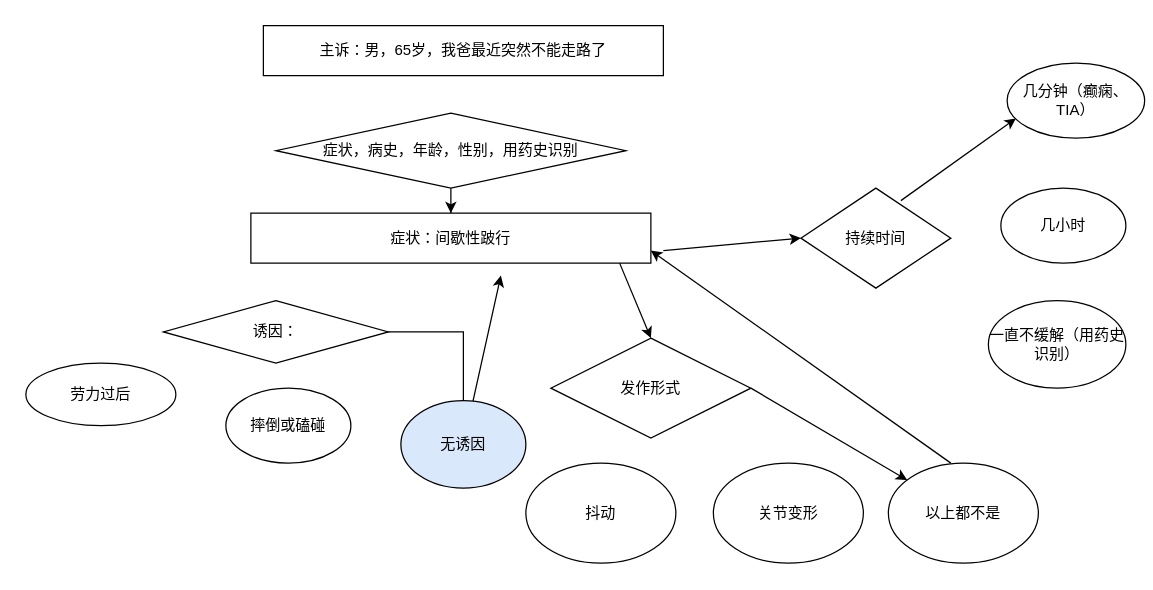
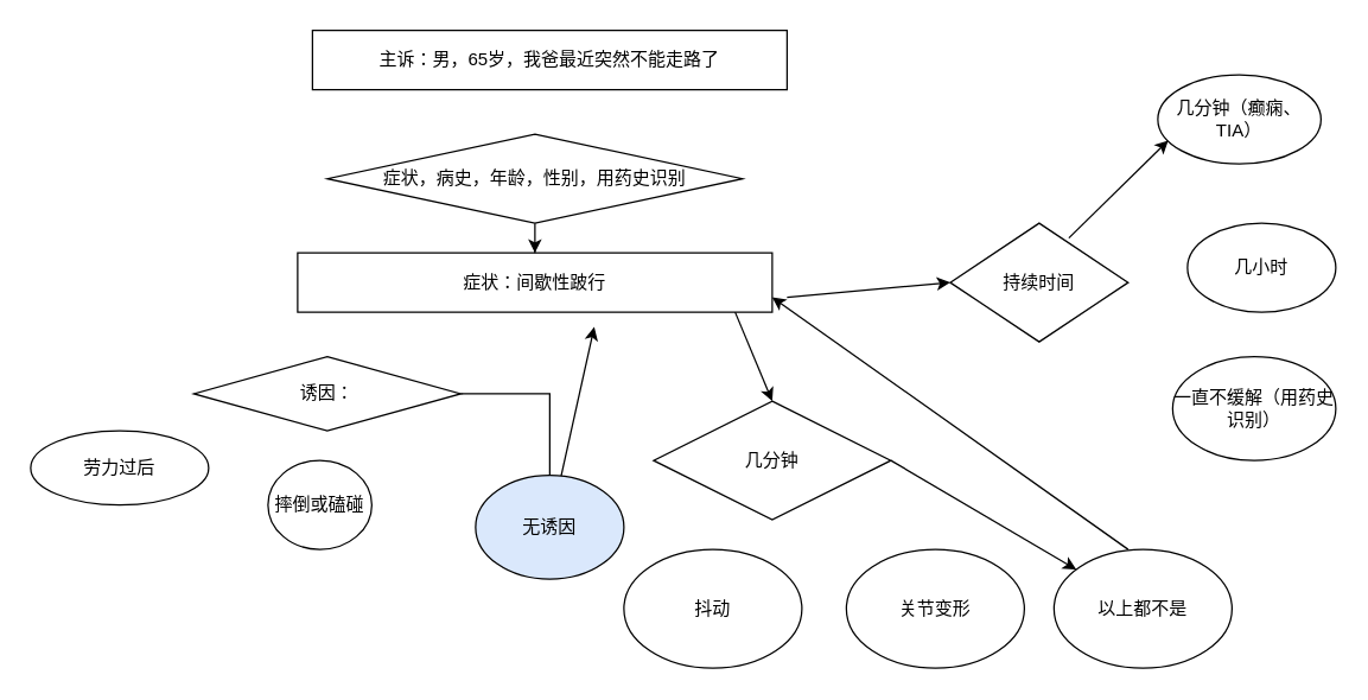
  <mxCell id="0" />
  <mxCell id="1" parent="0" />
  <mxCell id="2" value="症状：间歇性跛行" style="rounded=0;whiteSpace=wrap;html=1;" vertex="1" parent="1"><mxGeometry x="200" y="170" width="320" height="40" as="geometry" /></mxCell>
  <mxCell id="3" value="主诉：男，65岁，我爸最近突然不能走路了" style="rounded=0;whiteSpace=wrap;html=1;" vertex="1" parent="1"><mxGeometry x="210" width="320" height="40" as="geometry" y="20" /></mxCell>
  <mxCell id="4" value="" style="edgeStyle=orthogonalEdgeStyle;rounded=0;orthogonalLoop=1;jettySize=auto;html=1;" edge="1" parent="1" source="5" target="2"><mxGeometry relative="1" as="geometry" /></mxCell>
  <mxCell id="5" value="症状，病史，年龄，性别，用药史识别" style="rhombus;whiteSpace=wrap;html=1;" vertex="1" parent="1"><mxGeometry x="220" y="90" width="280" height="60" as="geometry" /></mxCell>
  <mxCell id="6" style="edgeStyle=orthogonalEdgeStyle;rounded=0;orthogonalLoop=1;jettySize=auto;html=1;exitX=1;exitY=0.5;exitDx=0;exitDy=0;entryX=0.5;entryY=0;entryDx=0;entryDy=0;endArrow=none;" edge="1" parent="1" source="7" target="10"><mxGeometry relative="1" as="geometry" /></mxCell>
  <mxCell id="7" value="诱因：" style="rhombus;whiteSpace=wrap;html=1;" vertex="1" parent="1"><mxGeometry x="130" y="240" width="180" height="50" as="geometry" /></mxCell>
  <mxCell id="8" value="劳力过后" style="ellipse;whiteSpace=wrap;html=1;" vertex="1" parent="1"><mxGeometry x="20" y="290" width="120" height="50" as="geometry" /></mxCell>
- <mxCell id="9" value="摔倒或磕碰" style="ellipse;whiteSpace=wrap;html=1;" vertex="1" parent="1"><mxGeometry x="180" y="310" width="100" height="60" as="geometry" /></mxCell>
+ <mxCell id="9" value="摔倒或磕碰" style="ellipse;whiteSpace=wrap;html=1;" vertex="1" parent="1"><mxGeometry x="180" y="310" width="70" height="60" as="geometry" /></mxCell>
  <mxCell id="10" value="无诱因" style="ellipse;whiteSpace=wrap;html=1;fillColor=#dae8fc;" vertex="1" parent="1"><mxGeometry x="320" y="320" width="100" height="70" as="geometry" /></mxCell>
  <mxCell id="11" value="" style="endArrow=classic;html=1;rounded=0;entryX=0.5;entryY=0;entryDx=0;entryDy=0;" edge="1" parent="1" target="15"><mxGeometry width="50" height="50" relative="1" as="geometry"><mxPoint x="495" y="210" as="sourcePoint" /><mxPoint x="545" y="160" as="targetPoint" /></mxGeometry></mxCell>
  <mxCell id="12" value="" style="endArrow=classic;html=1;rounded=0;" edge="1" parent="1" target="18"><mxGeometry width="50" height="50" relative="1" as="geometry"><mxPoint x="600" y="310" as="sourcePoint" /><mxPoint x="650" y="260" as="targetPoint" /></mxGeometry></mxCell>
  <mxCell id="13" value="" style="endArrow=classic;html=1;rounded=0;entryX=1;entryY=0.75;entryDx=0;entryDy=0;" edge="1" parent="1" target="2"><mxGeometry width="50" height="50" relative="1" as="geometry"><mxPoint x="760" y="370" as="sourcePoint" /><mxPoint x="810" y="320" as="targetPoint" /></mxGeometry></mxCell>
  <mxCell id="14" value="" style="endArrow=classic;html=1;rounded=0;" edge="1" parent="1" source="10"><mxGeometry width="50" height="50" relative="1" as="geometry"><mxPoint x="430" y="320" as="sourcePoint" /><mxPoint x="400" y="220" as="targetPoint" /></mxGeometry></mxCell>
- <mxCell id="15" value="发作形式" style="rhombus;whiteSpace=wrap;html=1;" vertex="1" parent="1"><mxGeometry x="440" y="270" width="160" height="80" as="geometry" /></mxCell>
+ <mxCell id="15" value="几分钟" style="rhombus;whiteSpace=wrap;html=1;" vertex="1" parent="1"><mxGeometry x="440" y="270" width="160" height="80" as="geometry" /></mxCell>
  <mxCell id="16" value="抖动" style="ellipse;whiteSpace=wrap;html=1;" vertex="1" parent="1"><mxGeometry x="420" y="370" width="120" height="80" as="geometry" /></mxCell>
  <mxCell id="17" value="关节变形" style="ellipse;whiteSpace=wrap;html=1;" vertex="1" parent="1"><mxGeometry x="570" y="370" width="120" height="80" as="geometry" /></mxCell>
  <mxCell id="18" value="以上都不是" style="ellipse;whiteSpace=wrap;html=1;" vertex="1" parent="1"><mxGeometry x="710" y="370" width="120" height="80" as="geometry" /></mxCell>
  <mxCell id="19" value="持续时间" style="rhombus;whiteSpace=wrap;html=1;" vertex="1" parent="1"><mxGeometry x="640" y="150" width="120" height="80" as="geometry" /></mxCell>
- <mxCell id="20" value="几分钟（癫痫、TIA）" style="ellipse;whiteSpace=wrap;html=1;" vertex="1" parent="1"><mxGeometry x="805" y="50" width="110" height="60" as="geometry" /></mxCell>
+ <mxCell id="20" value="几分钟（癫痫、TIA）" style="ellipse;whiteSpace=wrap;html=1;" vertex="1" parent="1"><mxGeometry x="780" y="50" width="110" height="60" as="geometry" /></mxCell>
  <mxCell id="21" value="几小时" style="ellipse;whiteSpace=wrap;html=1;" vertex="1" parent="1"><mxGeometry x="800" y="150" width="100" height="60" as="geometry" /></mxCell>
  <mxCell id="22" value="一直不缓解（用药史识别）" style="ellipse;whiteSpace=wrap;html=1;" vertex="1" parent="1"><mxGeometry x="790" y="240" width="110" height="70" as="geometry" /></mxCell>
  <mxCell id="23" value="" style="endArrow=classic;html=1;rounded=0;entryX=0;entryY=0.5;entryDx=0;entryDy=0;" edge="1" parent="1" target="19"><mxGeometry width="50" height="50" relative="1" as="geometry"><mxPoint x="530" y="200" as="sourcePoint" /><mxPoint x="580" y="150" as="targetPoint" /></mxGeometry></mxCell>
  <mxCell id="24" value="" style="endArrow=classic;html=1;rounded=0;entryX=0.064;entryY=0.737;entryDx=0;entryDy=0;entryPerimeter=0;" edge="1" parent="1" target="20"><mxGeometry width="50" height="50" relative="1" as="geometry"><mxPoint x="720" y="160" as="sourcePoint" /><mxPoint x="770" y="110" as="targetPoint" /></mxGeometry></mxCell>
